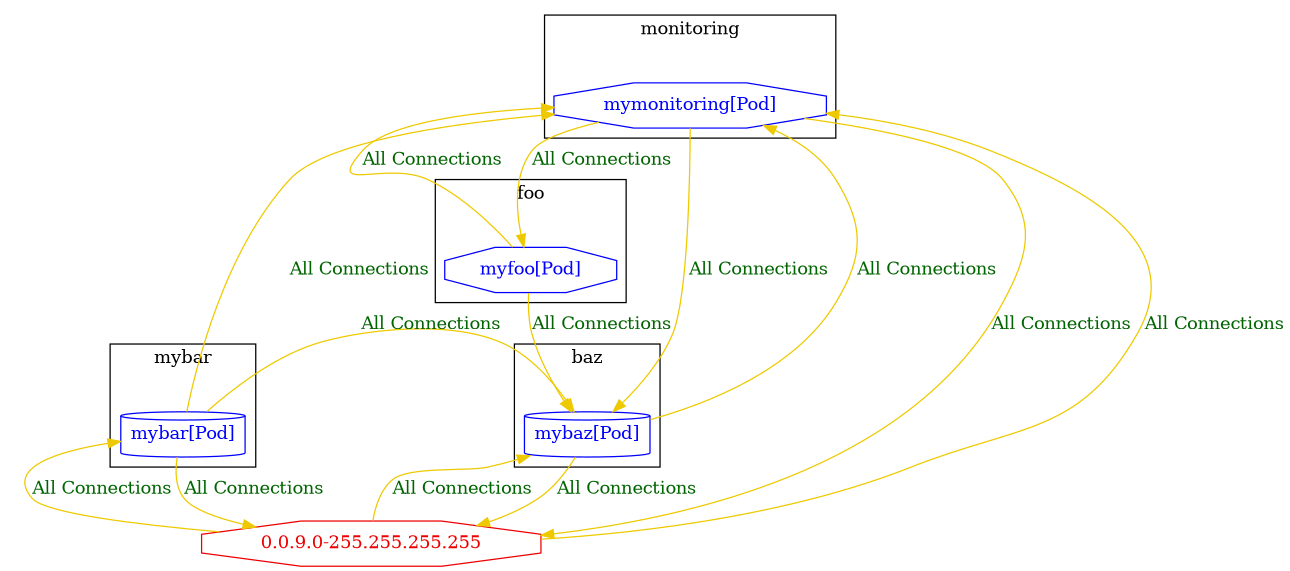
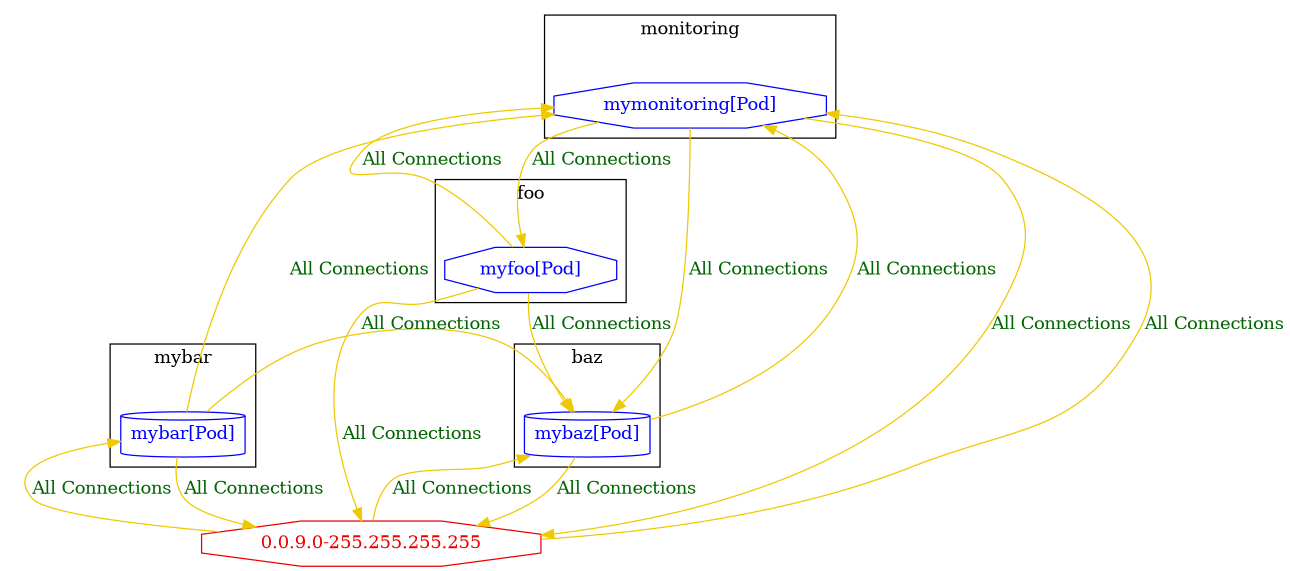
  digraph {
    node [color=blue fontcolor=blue shape=octagon]
    edge [color=gold2 fontcolor=darkgreen weight=0.5]
    n1 [label="mybaz[Pod]" shape=cylinder]
    n2 [label="mybar[Pod]" shape=cylinder]
    n3 [label="myfoo[Pod]"]
    n4 [label="mymonitoring[Pod]"]
    n5 [color=red2 fontcolor=red2 label="0.0.9.0-255.255.255.255"]
    subgraph cluster_1 {
      color=black
      fontcolor=black
      label=baz
      n1
    }
    subgraph cluster_2 {
      color=black
      fontcolor=black
      label=mybar
      n2
    }
    subgraph cluster_3 {
      color=black
      fontcolor=black
      label=foo
      n3
    }
    subgraph cluster_4 {
      color=black
      fontcolor=black
      label=monitoring
      n4
    }
    n1 -> n4 [label="All Connections"]
    n1 -> n5 [label="All Connections" weight=1]
    n2 -> n1 [label="All Connections"]
    n2 -> n4 [label="All Connections"]
    n2 -> n5 [label="All Connections" weight=1]
    n3 -> n1 [label="All Connections" weight=1]
    n3 -> n4 [label="All Connections"]
+   n3 -> n5 [label="All Connections" weight=1]
    n4 -> n1 [label="All Connections" weight=1]
    n4 -> n3 [label="All Connections" weight=1]
    n4 -> n5 [label="All Connections" weight=1]
    n5 -> n1 [label="All Connections"]
    n5 -> n2 [label="All Connections"]
    n5 -> n4 [label="All Connections"]
  }
